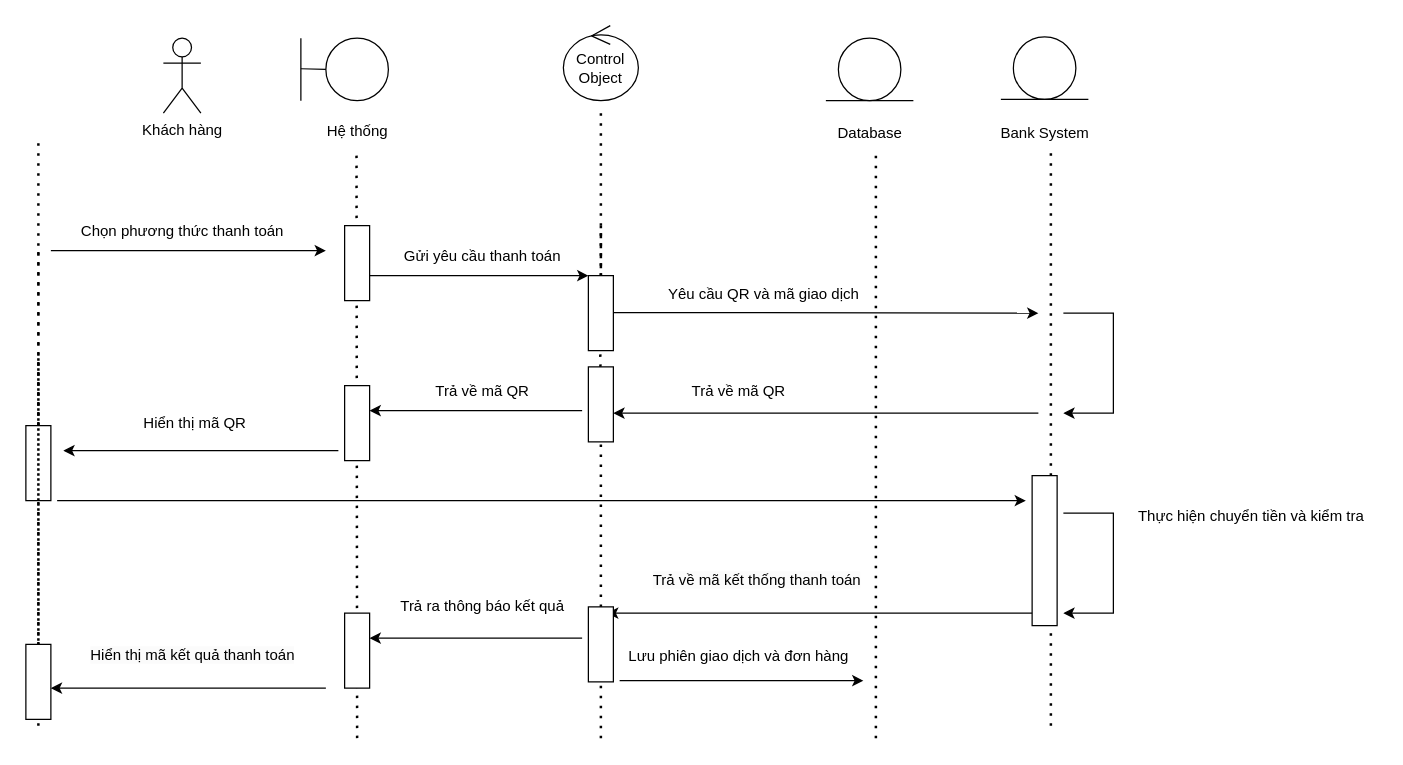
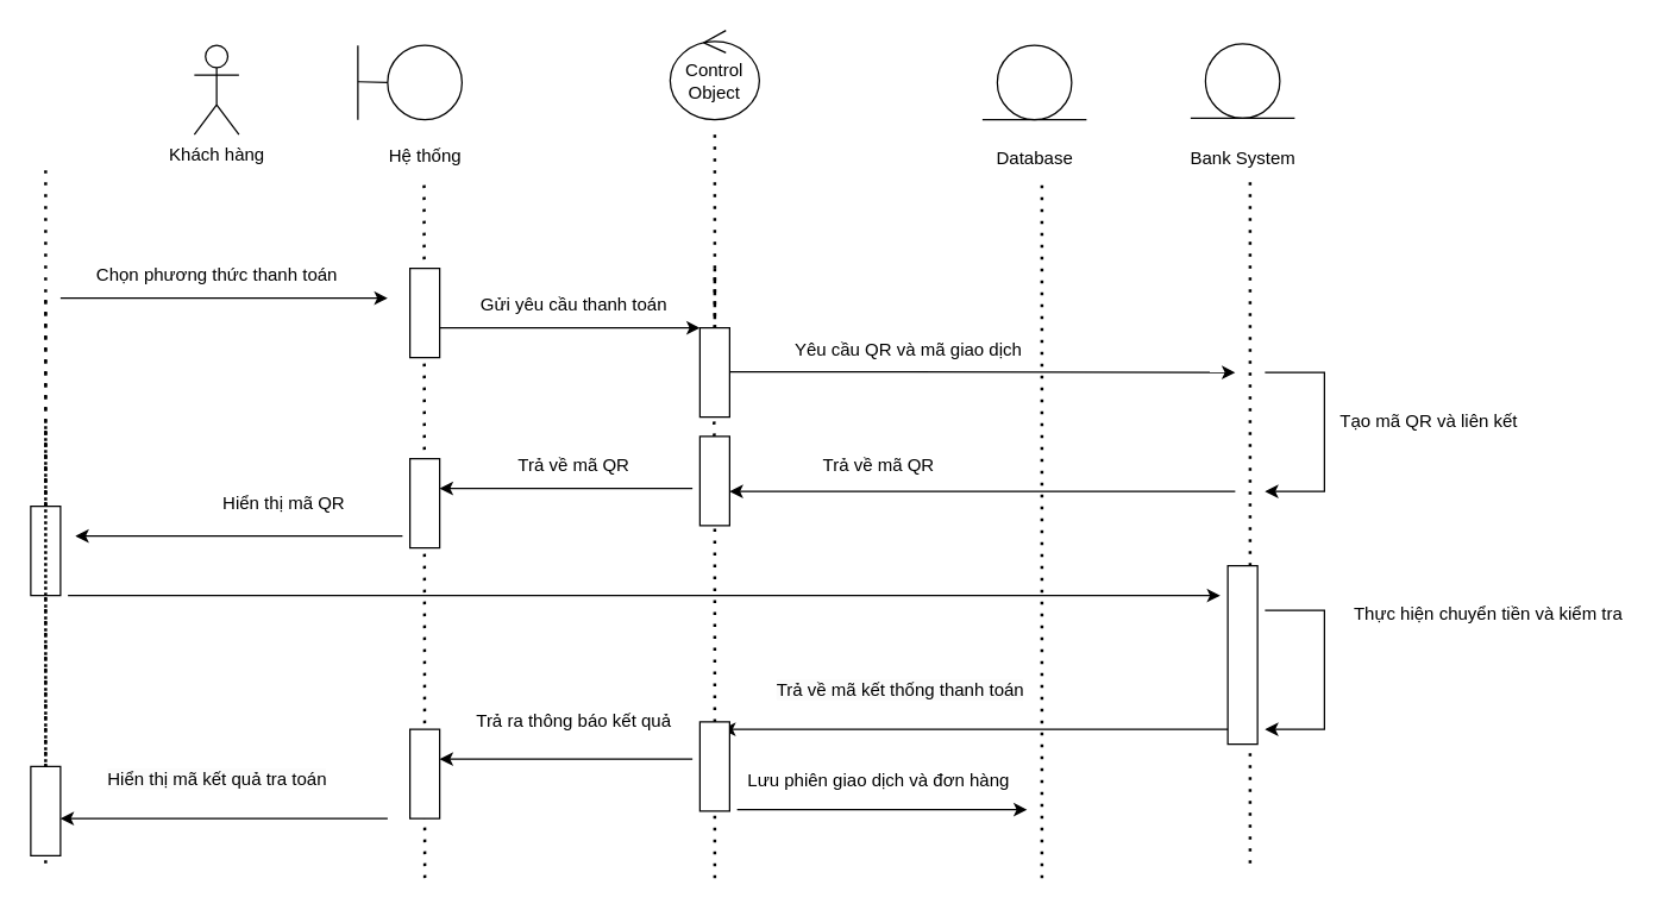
  <mxCell id="0" />
  <mxCell id="1" parent="0" />
  <mxCell id="2" value="Khách hàng" style="shape=umlActor;verticalLabelPosition=bottom;verticalAlign=top;html=1;outlineConnect=0;fontStyle=0;fontFamily=Helvetica;" vertex="1" parent="1"><mxGeometry x="130" y="30" width="30" height="60" as="geometry" /></mxCell>
  <mxCell id="3" value="" style="endArrow=classic;html=1;rounded=0;" edge="1" parent="1"><mxGeometry width="50" height="50" relative="1" as="geometry"><mxPoint x="40" y="200" as="sourcePoint" /><mxPoint x="260" y="200" as="targetPoint" /></mxGeometry></mxCell>
  <mxCell id="4" value="Chọn phương thức thanh toán" style="text;html=1;align=center;verticalAlign=middle;resizable=0;points=[];autosize=1;strokeColor=none;fillColor=none;" vertex="1" parent="1"><mxGeometry x="50" y="170" width="190" height="30" as="geometry" /></mxCell>
  <mxCell id="5" value="" style="ellipse;whiteSpace=wrap;html=1;aspect=fixed;" vertex="1" parent="1"><mxGeometry x="260" y="30" width="50" height="50" as="geometry" /></mxCell>
  <mxCell id="6" value="" style="endArrow=none;html=1;rounded=0;" edge="1" parent="1"><mxGeometry width="50" height="50" relative="1" as="geometry"><mxPoint x="240" y="80" as="sourcePoint" /><mxPoint x="240" y="30" as="targetPoint" /></mxGeometry></mxCell>
  <mxCell id="7" value="" style="endArrow=none;html=1;rounded=0;entryX=0;entryY=0.5;entryDx=0;entryDy=0;" edge="1" parent="1" target="5"><mxGeometry width="50" height="50" relative="1" as="geometry"><mxPoint x="240" y="54.5" as="sourcePoint" /><mxPoint x="250" y="54.5" as="targetPoint" /></mxGeometry></mxCell>
  <mxCell id="8" value="" style="endArrow=none;dashed=1;html=1;dashPattern=1 3;strokeWidth=2;rounded=0;" edge="1" parent="1"><mxGeometry width="50" height="50" relative="1" as="geometry"><mxPoint x="285" y="590" as="sourcePoint" /><mxPoint x="284.5" y="120" as="targetPoint" /><Array as="points" /></mxGeometry></mxCell>
  <mxCell id="9" value="Hệ thống" style="text;html=1;align=center;verticalAlign=middle;resizable=0;points=[];autosize=1;strokeColor=none;fillColor=none;" vertex="1" parent="1"><mxGeometry x="250" y="90" width="70" height="30" as="geometry" /></mxCell>
  <mxCell id="10" value="" style="rounded=0;whiteSpace=wrap;html=1;direction=south;" vertex="1" parent="1"><mxGeometry x="275" y="180" width="20" height="60" as="geometry" /></mxCell>
  <mxCell id="11" style="edgeStyle=orthogonalEdgeStyle;rounded=0;orthogonalLoop=1;jettySize=auto;html=1;exitX=1;exitY=0.5;exitDx=0;exitDy=0;" edge="1" parent="1" source="10" target="10"><mxGeometry relative="1" as="geometry" /></mxCell>
  <mxCell id="12" value="" style="ellipse;whiteSpace=wrap;html=1;aspect=fixed;" vertex="1" parent="1"><mxGeometry x="670" y="30" width="50" height="50" as="geometry" /></mxCell>
  <mxCell id="13" value="" style="endArrow=none;html=1;rounded=0;" edge="1" parent="1"><mxGeometry width="50" height="50" relative="1" as="geometry"><mxPoint x="730" y="80" as="sourcePoint" /><mxPoint x="660" y="80" as="targetPoint" /></mxGeometry></mxCell>
  <mxCell id="14" value="Database" style="text;html=1;align=center;verticalAlign=middle;resizable=0;points=[];autosize=1;strokeColor=none;fillColor=none;" vertex="1" parent="1"><mxGeometry x="660" y="91" width="70" height="30" as="geometry" /></mxCell>
  <mxCell id="15" value="Control Object" style="ellipse;shape=umlControl;whiteSpace=wrap;html=1;" vertex="1" parent="1"><mxGeometry x="450" y="20" width="60" height="60" as="geometry" /></mxCell>
  <mxCell id="16" value="Gửi yêu cầu thanh toán" style="text;html=1;align=center;verticalAlign=middle;resizable=0;points=[];autosize=1;strokeColor=none;fillColor=none;" vertex="1" parent="1"><mxGeometry x="310" y="190" width="150" height="30" as="geometry" /></mxCell>
  <mxCell id="17" value="" style="endArrow=classic;html=1;rounded=0;" edge="1" parent="1"><mxGeometry width="50" height="50" relative="1" as="geometry"><mxPoint x="295" y="220" as="sourcePoint" /><mxPoint x="470" y="220" as="targetPoint" /></mxGeometry></mxCell>
  <mxCell id="18" value="" style="endArrow=none;dashed=1;html=1;dashPattern=1 3;strokeWidth=2;rounded=0;" edge="1" parent="1" source="20"><mxGeometry width="50" height="50" relative="1" as="geometry"><mxPoint x="480" y="270" as="sourcePoint" /><mxPoint x="480" y="90" as="targetPoint" /><Array as="points" /></mxGeometry></mxCell>
  <mxCell id="19" value="" style="endArrow=none;dashed=1;html=1;dashPattern=1 3;strokeWidth=2;rounded=0;" edge="1" parent="1" target="20"><mxGeometry width="50" height="50" relative="1" as="geometry"><mxPoint x="480" y="270" as="sourcePoint" /><mxPoint x="480" y="90" as="targetPoint" /><Array as="points"><mxPoint x="480" y="180" /></Array></mxGeometry></mxCell>
  <mxCell id="20" value="" style="rounded=0;whiteSpace=wrap;html=1;direction=south;" vertex="1" parent="1"><mxGeometry x="470" y="220" width="20" height="60" as="geometry" /></mxCell>
  <mxCell id="21" value="" style="endArrow=none;dashed=1;html=1;dashPattern=1 3;strokeWidth=2;rounded=0;" edge="1" parent="1" source="28"><mxGeometry width="50" height="50" relative="1" as="geometry"><mxPoint x="480" y="370" as="sourcePoint" /><mxPoint x="479.5" y="280" as="targetPoint" /></mxGeometry></mxCell>
  <mxCell id="22" value="" style="endArrow=classic;html=1;rounded=0;" edge="1" parent="1"><mxGeometry width="50" height="50" relative="1" as="geometry"><mxPoint x="490" y="249.5" as="sourcePoint" /><mxPoint x="830" y="250" as="targetPoint" /></mxGeometry></mxCell>
  <mxCell id="23" value="" style="endArrow=none;dashed=1;html=1;dashPattern=1 3;strokeWidth=2;rounded=0;" edge="1" parent="1"><mxGeometry width="50" height="50" relative="1" as="geometry"><mxPoint x="700" y="590" as="sourcePoint" /><mxPoint x="700" y="123" as="targetPoint" /><Array as="points"><mxPoint x="700" y="300" /><mxPoint x="700" y="213" /></Array></mxGeometry></mxCell>
  <mxCell id="24" value="Yêu cầu QR và mã giao dịch" style="text;html=1;align=center;verticalAlign=middle;resizable=0;points=[];autosize=1;strokeColor=none;fillColor=none;" vertex="1" parent="1"><mxGeometry x="520" y="220" width="180" height="30" as="geometry" /></mxCell>
  <mxCell id="25" value="" style="endArrow=classic;html=1;rounded=0;" edge="1" parent="1"><mxGeometry width="50" height="50" relative="1" as="geometry"><mxPoint x="830" y="330" as="sourcePoint" /><mxPoint x="490" y="330" as="targetPoint" /></mxGeometry></mxCell>
  <mxCell id="26" value="Trả về mã QR" style="text;html=1;align=center;verticalAlign=middle;resizable=0;points=[];autosize=1;strokeColor=none;fillColor=none;" vertex="1" parent="1"><mxGeometry x="540" y="298" width="100" height="30" as="geometry" /></mxCell>
  <mxCell id="27" value="" style="endArrow=none;dashed=1;html=1;dashPattern=1 3;strokeWidth=2;rounded=0;" edge="1" parent="1" source="51" target="28"><mxGeometry width="50" height="50" relative="1" as="geometry"><mxPoint x="480" y="530" as="sourcePoint" /><mxPoint x="479.5" y="280" as="targetPoint" /></mxGeometry></mxCell>
  <mxCell id="28" value="" style="rounded=0;whiteSpace=wrap;html=1;direction=south;" vertex="1" parent="1"><mxGeometry x="470" y="293" width="20" height="60" as="geometry" /></mxCell>
  <mxCell id="29" value="" style="endArrow=classic;html=1;rounded=0;" edge="1" parent="1"><mxGeometry width="50" height="50" relative="1" as="geometry"><mxPoint x="850" y="250" as="sourcePoint" /><mxPoint x="850" y="330" as="targetPoint" /><Array as="points"><mxPoint x="890" y="250" /><mxPoint x="890" y="330" /></Array></mxGeometry></mxCell>
  <mxCell id="30" value="" style="endArrow=none;dashed=1;html=1;dashPattern=1 3;strokeWidth=2;rounded=0;" edge="1" parent="1" source="40"><mxGeometry width="50" height="50" relative="1" as="geometry"><mxPoint x="30" y="470" as="sourcePoint" /><mxPoint x="30" y="108" as="targetPoint" /><Array as="points" /></mxGeometry></mxCell>
  <mxCell id="31" value="" style="ellipse;whiteSpace=wrap;html=1;aspect=fixed;" vertex="1" parent="1"><mxGeometry x="810" y="29" width="50" height="50" as="geometry" /></mxCell>
  <mxCell id="32" value="" style="endArrow=none;html=1;rounded=0;" edge="1" parent="1"><mxGeometry width="50" height="50" relative="1" as="geometry"><mxPoint x="870" y="79" as="sourcePoint" /><mxPoint x="800" y="79" as="targetPoint" /></mxGeometry></mxCell>
  <mxCell id="33" value="Bank System" style="text;html=1;align=center;verticalAlign=middle;resizable=0;points=[];autosize=1;strokeColor=none;fillColor=none;" vertex="1" parent="1"><mxGeometry x="790" y="91" width="90" height="30" as="geometry" /></mxCell>
+ <mxCell id="34" value="Tạo mã QR và liên kết" style="text;html=1;align=center;verticalAlign=middle;resizable=0;points=[];autosize=1;strokeColor=none;fillColor=none;" vertex="1" parent="1"><mxGeometry x="890" y="268" width="140" height="30" as="geometry" /></mxCell>
  <mxCell id="35" value="Trả về mã QR" style="text;html=1;align=center;verticalAlign=middle;resizable=0;points=[];autosize=1;strokeColor=none;fillColor=none;" vertex="1" parent="1"><mxGeometry x="335" y="298" width="100" height="30" as="geometry" /></mxCell>
  <mxCell id="36" value="" style="rounded=0;whiteSpace=wrap;html=1;direction=south;" vertex="1" parent="1"><mxGeometry x="275" y="308" width="20" height="60" as="geometry" /></mxCell>
  <mxCell id="37" value="" style="endArrow=classic;html=1;rounded=0;" edge="1" parent="1"><mxGeometry width="50" height="50" relative="1" as="geometry"><mxPoint x="465" y="328" as="sourcePoint" /><mxPoint x="295" y="328" as="targetPoint" /></mxGeometry></mxCell>
  <mxCell id="38" value="" style="endArrow=classic;html=1;rounded=0;" edge="1" parent="1"><mxGeometry width="50" height="50" relative="1" as="geometry"><mxPoint x="270" y="360" as="sourcePoint" /><mxPoint x="50" y="360" as="targetPoint" /></mxGeometry></mxCell>
  <mxCell id="39" value="" style="endArrow=none;dashed=1;html=1;dashPattern=1 3;strokeWidth=2;rounded=0;" edge="1" parent="1" source="58" target="40"><mxGeometry width="50" height="50" relative="1" as="geometry"><mxPoint x="30" y="580" as="sourcePoint" /><mxPoint x="30" y="108" as="targetPoint" /><Array as="points"><mxPoint x="30" y="198" /></Array></mxGeometry></mxCell>
  <mxCell id="40" value="" style="rounded=0;whiteSpace=wrap;html=1;direction=south;" vertex="1" parent="1"><mxGeometry x="20" y="340" width="20" height="60" as="geometry" /></mxCell>
- <mxCell id="41" value="Hiển thị mã QR" style="text;html=1;align=center;verticalAlign=middle;resizable=0;points=[];autosize=1;strokeColor=none;fillColor=none;" vertex="1" parent="1"><mxGeometry x="100" y="323" width="110" height="30" as="geometry" /></mxCell>
+ <mxCell id="41" value="Hiển thị mã QR" style="text;html=1;align=center;verticalAlign=middle;resizable=0;points=[];autosize=1;strokeColor=none;fillColor=none;" vertex="1" parent="1"><mxGeometry x="135" y="323" width="110" height="30" as="geometry" /></mxCell>
  <mxCell id="42" value="" style="endArrow=classic;html=1;rounded=0;" edge="1" parent="1"><mxGeometry width="50" height="50" relative="1" as="geometry"><mxPoint x="45" y="400" as="sourcePoint" /><mxPoint x="820" y="400" as="targetPoint" /></mxGeometry></mxCell>
  <mxCell id="43" value="" style="endArrow=none;dashed=1;html=1;dashPattern=1 3;strokeWidth=2;rounded=0;" edge="1" parent="1"><mxGeometry width="50" height="50" relative="1" as="geometry"><mxPoint x="840" y="580" as="sourcePoint" /><mxPoint x="840" y="120" as="targetPoint" /><Array as="points"><mxPoint x="840" y="297" /><mxPoint x="840" y="210" /></Array></mxGeometry></mxCell>
  <mxCell id="44" value="" style="rounded=0;whiteSpace=wrap;html=1;direction=south;" vertex="1" parent="1"><mxGeometry x="825" y="380" width="20" height="120" as="geometry" /></mxCell>
  <mxCell id="45" value="Thực hiện chuyển tiền và kiểm tra" style="text;html=1;align=center;verticalAlign=middle;resizable=0;points=[];autosize=1;strokeColor=none;fillColor=none;" vertex="1" parent="1"><mxGeometry x="900" y="398" width="200" height="30" as="geometry" /></mxCell>
  <mxCell id="46" value="" style="endArrow=classic;html=1;rounded=0;" edge="1" parent="1"><mxGeometry width="50" height="50" relative="1" as="geometry"><mxPoint x="850" y="410" as="sourcePoint" /><mxPoint x="850" y="490" as="targetPoint" /><Array as="points"><mxPoint x="890" y="410" /><mxPoint x="890" y="490" /></Array></mxGeometry></mxCell>
  <mxCell id="47" value="" style="endArrow=classic;html=1;rounded=0;" edge="1" parent="1"><mxGeometry width="50" height="50" relative="1" as="geometry"><mxPoint x="825" y="490" as="sourcePoint" /><mxPoint x="485" y="490" as="targetPoint" /></mxGeometry></mxCell>
  <mxCell id="48" value="&lt;span style=&quot;color: rgb(0, 0, 0); font-family: Helvetica; font-size: 12px; font-style: normal; font-variant-ligatures: normal; font-variant-caps: normal; font-weight: 400; letter-spacing: normal; orphans: 2; text-align: center; text-indent: 0px; text-transform: none; widows: 2; word-spacing: 0px; -webkit-text-stroke-width: 0px; background-color: rgb(251, 251, 251); text-decoration-thickness: initial; text-decoration-style: initial; text-decoration-color: initial; float: none; display: inline !important;&quot;&gt;Trả về mã kết thống thanh toán&lt;/span&gt;" style="text;whiteSpace=wrap;html=1;" vertex="1" parent="1"><mxGeometry x="520" y="450" width="195" height="40" as="geometry" /></mxCell>
  <mxCell id="49" value="" style="endArrow=classic;html=1;rounded=0;" edge="1" parent="1"><mxGeometry width="50" height="50" relative="1" as="geometry"><mxPoint x="465" y="510" as="sourcePoint" /><mxPoint x="295" y="510" as="targetPoint" /></mxGeometry></mxCell>
  <mxCell id="50" value="" style="endArrow=none;dashed=1;html=1;dashPattern=1 3;strokeWidth=2;rounded=0;" edge="1" parent="1" target="51"><mxGeometry width="50" height="50" relative="1" as="geometry"><mxPoint x="480" y="590" as="sourcePoint" /><mxPoint x="480" y="353" as="targetPoint" /></mxGeometry></mxCell>
  <mxCell id="51" value="" style="rounded=0;whiteSpace=wrap;html=1;direction=south;" vertex="1" parent="1"><mxGeometry x="470" y="485" width="20" height="60" as="geometry" /></mxCell>
  <mxCell id="52" value="Trả ra thông báo kết quả" style="text;html=1;align=center;verticalAlign=middle;resizable=0;points=[];autosize=1;strokeColor=none;fillColor=none;" vertex="1" parent="1"><mxGeometry x="310" y="470" width="150" height="30" as="geometry" /></mxCell>
  <mxCell id="53" value="" style="endArrow=none;dashed=1;html=1;dashPattern=1 3;strokeWidth=2;rounded=0;" edge="1" parent="1" target="54"><mxGeometry width="50" height="50" relative="1" as="geometry"><mxPoint x="290" y="530" as="sourcePoint" /><mxPoint x="284.5" y="120" as="targetPoint" /><Array as="points" /></mxGeometry></mxCell>
  <mxCell id="54" value="" style="rounded=0;whiteSpace=wrap;html=1;direction=south;" vertex="1" parent="1"><mxGeometry x="275" y="490" width="20" height="60" as="geometry" /></mxCell>
  <mxCell id="55" value="" style="endArrow=classic;html=1;rounded=0;" edge="1" parent="1"><mxGeometry width="50" height="50" relative="1" as="geometry"><mxPoint x="260" y="550" as="sourcePoint" /><mxPoint x="40" y="550" as="targetPoint" /></mxGeometry></mxCell>
- <mxCell id="56" value="&lt;span style=&quot;color: rgb(0, 0, 0); font-family: Helvetica; font-size: 12px; font-style: normal; font-variant-ligatures: normal; font-variant-caps: normal; font-weight: 400; letter-spacing: normal; orphans: 2; text-align: center; text-indent: 0px; text-transform: none; widows: 2; word-spacing: 0px; -webkit-text-stroke-width: 0px; background-color: rgb(251, 251, 251); text-decoration-thickness: initial; text-decoration-style: initial; text-decoration-color: initial; float: none; display: inline !important;&quot;&gt;Hiển thị mã kết quả thanh toán&lt;/span&gt;" style="text;whiteSpace=wrap;html=1;" vertex="1" parent="1"><mxGeometry x="70" y="510" width="170" height="40" as="geometry" /></mxCell>
+ <mxCell id="56" value="&lt;span style=&quot;color: rgb(0, 0, 0); font-family: Helvetica; font-size: 12px; font-style: normal; font-variant-ligatures: normal; font-variant-caps: normal; font-weight: 400; letter-spacing: normal; orphans: 2; text-align: center; text-indent: 0px; text-transform: none; widows: 2; word-spacing: 0px; -webkit-text-stroke-width: 0px; background-color: rgb(251, 251, 251); text-decoration-thickness: initial; text-decoration-style: initial; text-decoration-color: initial; float: none; display: inline !important;&quot;&gt;Hiển thị mã kết quả tra toán&lt;/span&gt;" style="text;whiteSpace=wrap;html=1;" vertex="1" parent="1"><mxGeometry x="70" y="510" width="170" height="40" as="geometry" /></mxCell>
  <mxCell id="57" value="" style="endArrow=none;dashed=1;html=1;dashPattern=1 3;strokeWidth=2;rounded=0;" edge="1" parent="1" target="58"><mxGeometry width="50" height="50" relative="1" as="geometry"><mxPoint x="30" y="580" as="sourcePoint" /><mxPoint x="30" y="340" as="targetPoint" /><Array as="points"><mxPoint x="30" y="285" /></Array></mxGeometry></mxCell>
  <mxCell id="58" value="" style="rounded=0;whiteSpace=wrap;html=1;direction=south;" vertex="1" parent="1"><mxGeometry x="20" y="515" width="20" height="60" as="geometry" /></mxCell>
  <mxCell id="59" value="" style="endArrow=classic;html=1;rounded=0;" edge="1" parent="1"><mxGeometry width="50" height="50" relative="1" as="geometry"><mxPoint x="495" y="544" as="sourcePoint" /><mxPoint x="690" y="544" as="targetPoint" /></mxGeometry></mxCell>
  <mxCell id="60" value="Lưu phiên giao dịch và đơn hàng" style="text;html=1;align=center;verticalAlign=middle;resizable=0;points=[];autosize=1;strokeColor=none;fillColor=none;" vertex="1" parent="1"><mxGeometry x="490" y="510" width="200" height="30" as="geometry" /></mxCell>
